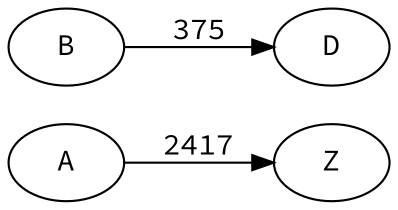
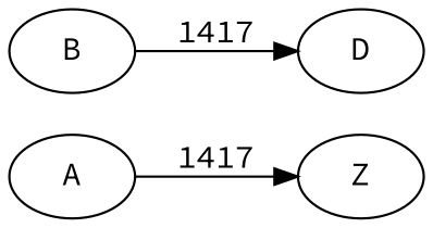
  digraph {
    fontname="Source Code Pro"
    rankdir=LR
    node [fontname="Source Code Pro"]
    edge [fontname="Source Code Pro"]
    A
    Z
    B
    D
-   A -> Z [label=2417]
-   B -> D [label=375]
+   A -> Z [label=1417]
+   B -> D [label=1417]
  }
